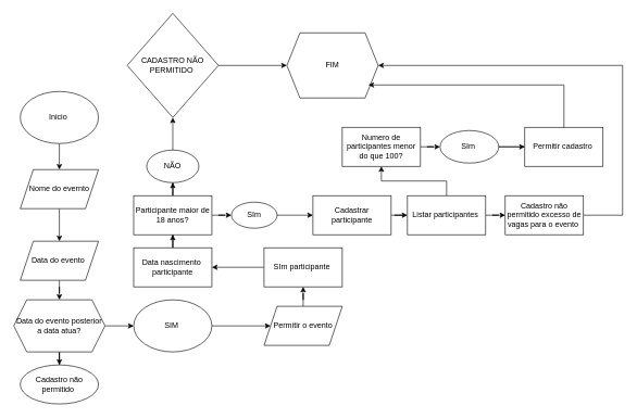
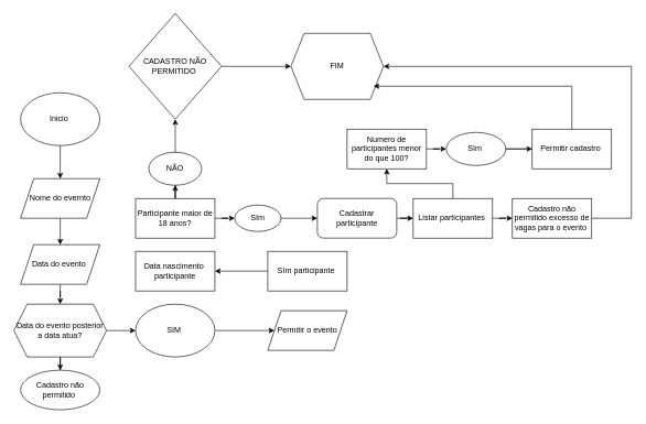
  <mxCell id="0" />
  <mxCell id="1" parent="0" />
  <mxCell id="2" value="" style="edgeStyle=orthogonalEdgeStyle;rounded=0;orthogonalLoop=1;jettySize=auto;html=1;" edge="1" parent="1" source="3" target="5"><mxGeometry relative="1" as="geometry" /></mxCell>
  <mxCell id="3" value="Inicio&amp;nbsp;" style="ellipse;whiteSpace=wrap;html=1;" vertex="1" parent="1"><mxGeometry x="30" y="140" width="120" height="80" as="geometry" /></mxCell>
  <mxCell id="4" value="" style="edgeStyle=orthogonalEdgeStyle;rounded=0;orthogonalLoop=1;jettySize=auto;html=1;" edge="1" parent="1" source="5" target="7"><mxGeometry relative="1" as="geometry" /></mxCell>
- <mxCell id="5" value="Nome do evernto" style="shape=parallelogram;perimeter=parallelogramPerimeter;whiteSpace=wrap;html=1;fixedSize=1;" vertex="1" parent="1"><mxGeometry x="30" y="260" width="120" height="60" as="geometry" /></mxCell>
+ <mxCell id="5" value="Nome do evernto" style="shape=parallelogram;perimeter=parallelogramPerimeter;whiteSpace=wrap;html=1;fixedSize=1;" vertex="1" parent="1"><mxGeometry x="30" y="270" width="120" height="60" as="geometry" /></mxCell>
  <mxCell id="6" value="" style="edgeStyle=orthogonalEdgeStyle;rounded=0;orthogonalLoop=1;jettySize=auto;html=1;" edge="1" parent="1" source="7" target="10"><mxGeometry relative="1" as="geometry" /></mxCell>
  <mxCell id="7" value="Data do evento&amp;nbsp;" style="shape=parallelogram;perimeter=parallelogramPerimeter;whiteSpace=wrap;html=1;fixedSize=1;" vertex="1" parent="1"><mxGeometry x="30" y="370" width="120" height="60" as="geometry" /></mxCell>
  <mxCell id="8" value="" style="edgeStyle=orthogonalEdgeStyle;rounded=0;orthogonalLoop=1;jettySize=auto;html=1;" edge="1" parent="1" source="10"><mxGeometry relative="1" as="geometry"><mxPoint x="204" y="500" as="targetPoint" /></mxGeometry></mxCell>
  <mxCell id="9" value="" style="edgeStyle=orthogonalEdgeStyle;rounded=0;orthogonalLoop=1;jettySize=auto;html=1;" edge="1" parent="1" source="10" target="11"><mxGeometry relative="1" as="geometry" /></mxCell>
  <mxCell id="10" value="Data do evento posterior a data atua?" style="shape=hexagon;perimeter=hexagonPerimeter2;whiteSpace=wrap;html=1;fixedSize=1;" vertex="1" parent="1"><mxGeometry x="20" y="460" width="140" height="80" as="geometry" /></mxCell>
  <mxCell id="11" value="Cadastro não permitido&amp;nbsp;" style="ellipse;whiteSpace=wrap;html=1;" vertex="1" parent="1"><mxGeometry x="30" y="560" width="120" height="60" as="geometry" /></mxCell>
  <mxCell id="12" value="" style="edgeStyle=orthogonalEdgeStyle;rounded=0;orthogonalLoop=1;jettySize=auto;html=1;" edge="1" parent="1" source="13" target="15"><mxGeometry relative="1" as="geometry" /></mxCell>
  <mxCell id="13" value="SIM&amp;nbsp;" style="ellipse;whiteSpace=wrap;html=1;" vertex="1" parent="1"><mxGeometry x="204" y="460" width="120" height="80" as="geometry" /></mxCell>
- <mxCell id="14" value="" style="edgeStyle=orthogonalEdgeStyle;rounded=0;orthogonalLoop=1;jettySize=auto;html=1;" edge="1" parent="1" source="15" target="17"><mxGeometry relative="1" as="geometry" /></mxCell>
  <mxCell id="15" value="Permitir o evento" style="shape=parallelogram;perimeter=parallelogramPerimeter;whiteSpace=wrap;html=1;fixedSize=1;" vertex="1" parent="1"><mxGeometry x="404" y="470" width="120" height="60" as="geometry" /></mxCell>
  <mxCell id="16" value="" style="edgeStyle=orthogonalEdgeStyle;rounded=0;orthogonalLoop=1;jettySize=auto;html=1;" edge="1" parent="1" source="17" target="19"><mxGeometry relative="1" as="geometry" /></mxCell>
  <mxCell id="17" value="SIm participante&amp;nbsp;&lt;br&gt;" style="whiteSpace=wrap;html=1;" vertex="1" parent="1"><mxGeometry x="404" y="380" width="120" height="60" as="geometry" /></mxCell>
- <mxCell id="18" value="" style="edgeStyle=orthogonalEdgeStyle;rounded=0;orthogonalLoop=1;jettySize=auto;html=1;" edge="1" parent="1" source="19" target="22"><mxGeometry relative="1" as="geometry" /></mxCell>
  <mxCell id="19" value="Data nascimento&amp;nbsp;&lt;br&gt;participante" style="whiteSpace=wrap;html=1;" vertex="1" parent="1"><mxGeometry x="204" y="380" width="120" height="60" as="geometry" /></mxCell>
  <mxCell id="20" value="" style="edgeStyle=orthogonalEdgeStyle;rounded=0;orthogonalLoop=1;jettySize=auto;html=1;" edge="1" parent="1" source="22" target="24"><mxGeometry relative="1" as="geometry" /></mxCell>
  <mxCell id="21" value="" style="edgeStyle=orthogonalEdgeStyle;rounded=0;orthogonalLoop=1;jettySize=auto;html=1;" edge="1" parent="1" source="22" target="26"><mxGeometry relative="1" as="geometry" /></mxCell>
  <mxCell id="22" value="Participante maior de 18 anos?" style="whiteSpace=wrap;html=1;" vertex="1" parent="1"><mxGeometry x="204" y="300" width="120" height="60" as="geometry" /></mxCell>
  <mxCell id="23" value="" style="edgeStyle=orthogonalEdgeStyle;rounded=0;orthogonalLoop=1;jettySize=auto;html=1;" edge="1" parent="1" source="24" target="31"><mxGeometry relative="1" as="geometry" /></mxCell>
  <mxCell id="24" value="SIm" style="ellipse;whiteSpace=wrap;html=1;" vertex="1" parent="1"><mxGeometry x="354" y="310" width="70" height="40" as="geometry" /></mxCell>
  <mxCell id="25" value="" style="edgeStyle=orthogonalEdgeStyle;rounded=0;orthogonalLoop=1;jettySize=auto;html=1;" edge="1" parent="1" source="26" target="28"><mxGeometry relative="1" as="geometry" /></mxCell>
  <mxCell id="26" value="NÃO" style="ellipse;whiteSpace=wrap;html=1;" vertex="1" parent="1"><mxGeometry x="224" y="230" width="80" height="50" as="geometry" /></mxCell>
  <mxCell id="27" value="" style="edgeStyle=orthogonalEdgeStyle;rounded=0;orthogonalLoop=1;jettySize=auto;html=1;" edge="1" parent="1" source="28" target="29"><mxGeometry relative="1" as="geometry" /></mxCell>
  <mxCell id="28" value="CADASTRO NÃO PERMITIDO&amp;nbsp;" style="rhombus;whiteSpace=wrap;html=1;" vertex="1" parent="1"><mxGeometry x="194" y="20" width="140" height="160" as="geometry" /></mxCell>
  <mxCell id="29" value="FIM" style="shape=hexagon;perimeter=hexagonPerimeter2;whiteSpace=wrap;html=1;fixedSize=1;" vertex="1" parent="1"><mxGeometry x="439" y="50" width="140" height="100" as="geometry" /></mxCell>
  <mxCell id="30" value="" style="edgeStyle=orthogonalEdgeStyle;rounded=0;orthogonalLoop=1;jettySize=auto;html=1;" edge="1" parent="1" source="31" target="34"><mxGeometry relative="1" as="geometry" /></mxCell>
- <mxCell id="31" value="Cadastrar participante" style="whiteSpace=wrap;html=1;" vertex="1" parent="1"><mxGeometry x="479" y="300" width="120" height="60" as="geometry" /></mxCell>
+ <mxCell id="31" value="Cadastrar participante" style="whiteSpace=wrap;html=1;rounded=1;" vertex="1" parent="1"><mxGeometry x="479" y="300" width="120" height="60" as="geometry" /></mxCell>
  <mxCell id="32" value="" style="edgeStyle=orthogonalEdgeStyle;rounded=0;orthogonalLoop=1;jettySize=auto;html=1;" edge="1" parent="1" source="34" target="36"><mxGeometry relative="1" as="geometry" /></mxCell>
  <mxCell id="33" value="" style="edgeStyle=orthogonalEdgeStyle;rounded=0;orthogonalLoop=1;jettySize=auto;html=1;" edge="1" parent="1" source="34" target="38"><mxGeometry relative="1" as="geometry" /></mxCell>
  <mxCell id="34" value="Listar participantes&amp;nbsp;" style="whiteSpace=wrap;html=1;" vertex="1" parent="1"><mxGeometry x="624" y="300" width="120" height="60" as="geometry" /></mxCell>
  <mxCell id="35" style="edgeStyle=orthogonalEdgeStyle;rounded=0;orthogonalLoop=1;jettySize=auto;html=1;" edge="1" parent="1" source="36" target="29"><mxGeometry relative="1" as="geometry"><Array as="points"><mxPoint x="954" y="330" /><mxPoint x="954" y="100" /></Array></mxGeometry></mxCell>
  <mxCell id="36" value="Cadastro não permitido excesso de vagas para o evento&amp;nbsp;" style="whiteSpace=wrap;html=1;" vertex="1" parent="1"><mxGeometry x="774" y="300" width="120" height="60" as="geometry" /></mxCell>
  <mxCell id="37" value="" style="edgeStyle=orthogonalEdgeStyle;rounded=0;orthogonalLoop=1;jettySize=auto;html=1;" edge="1" parent="1" source="38" target="41"><mxGeometry relative="1" as="geometry" /></mxCell>
  <mxCell id="38" value="Numero de participantes menor do que 100?" style="whiteSpace=wrap;html=1;" vertex="1" parent="1"><mxGeometry x="524" y="195" width="120" height="60" as="geometry" /></mxCell>
  <mxCell id="39" value="" style="edgeStyle=orthogonalEdgeStyle;rounded=0;orthogonalLoop=1;jettySize=auto;html=1;" edge="1" parent="1" source="41"><mxGeometry relative="1" as="geometry"><mxPoint x="894" y="230" as="targetPoint" /></mxGeometry></mxCell>
  <mxCell id="40" value="" style="edgeStyle=orthogonalEdgeStyle;rounded=0;orthogonalLoop=1;jettySize=auto;html=1;" edge="1" parent="1" source="41" target="42"><mxGeometry relative="1" as="geometry" /></mxCell>
  <mxCell id="41" value="SIm&amp;nbsp;" style="ellipse;whiteSpace=wrap;html=1;" vertex="1" parent="1"><mxGeometry x="674" y="200" width="90" height="50" as="geometry" /></mxCell>
  <mxCell id="42" value="Permitir cadastro&amp;nbsp;" style="whiteSpace=wrap;html=1;" vertex="1" parent="1"><mxGeometry x="804" y="195" width="120" height="60" as="geometry" /></mxCell>
  <mxCell id="43" value="" style="endArrow=classic;html=1;rounded=0;exitX=0.5;exitY=0;exitDx=0;exitDy=0;entryX=0.893;entryY=0.8;entryDx=0;entryDy=0;entryPerimeter=0;" edge="1" parent="1" source="42" target="29"><mxGeometry width="50" height="50" relative="1" as="geometry"><mxPoint x="934" y="190" as="sourcePoint" /><mxPoint x="574" y="90" as="targetPoint" /><Array as="points"><mxPoint x="864" y="130" /></Array></mxGeometry></mxCell>
